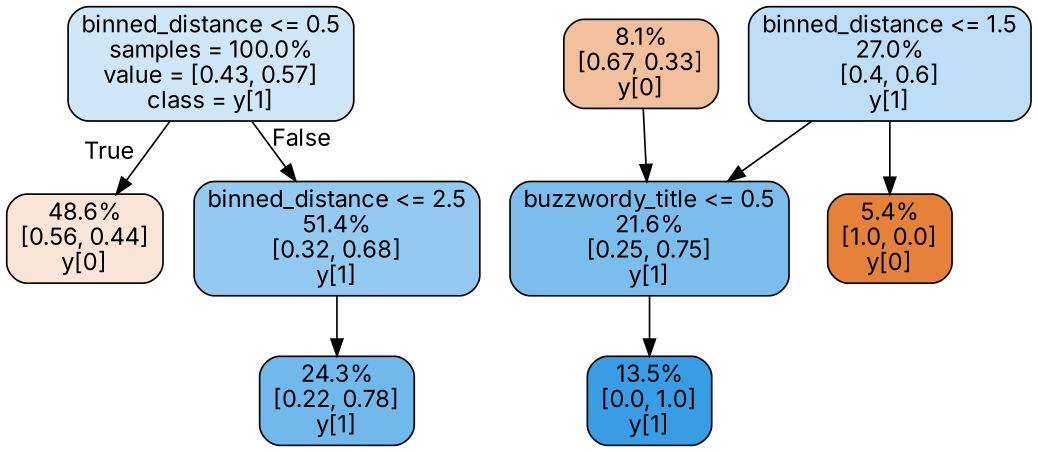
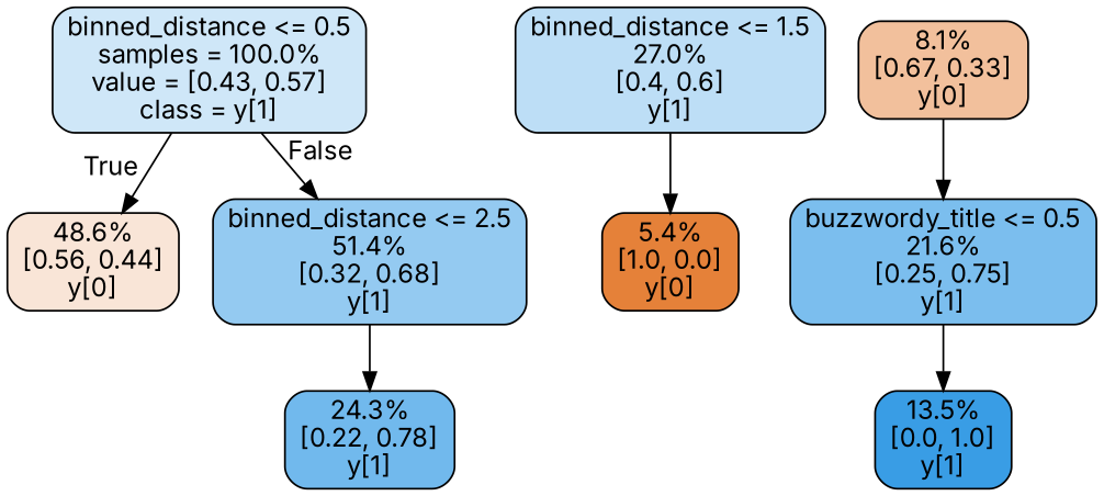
  digraph {
    fontname=Inter
    node [color=black fontname=Inter shape=box style="filled, rounded"]
    edge [fontname=Inter]
    n1 [fillcolor="#399de53d" label="binned_distance <= 0.5\nsamples = 100.0%\nvalue = [0.43, 0.57]\nclass = y[1]"]
    n2 [fillcolor="#e5813933" label="48.6%\n[0.56, 0.44]\ny[0]"]
    n3 [fillcolor="#399de589" label="binned_distance <= 2.5\n51.4%\n[0.32, 0.68]\ny[1]"]
    n4 [fillcolor="#399de5b6" label="24.3%\n[0.22, 0.78]\ny[1]"]
    n5 [fillcolor="#399de555" label="binned_distance <= 1.5\n27.0%\n[0.4, 0.6]\ny[1]"]
    n6 [fillcolor="#399de5aa" label="buzzwordy_title <= 0.5\n21.6%\n[0.25, 0.75]\ny[1]"]
    n7 [fillcolor="#e58139ff" label="5.4%\n[1.0, 0.0]\ny[0]"]
    n8 [fillcolor="#399de5ff" label="13.5%\n[0.0, 1.0]\ny[1]"]
    n9 [fillcolor="#e581397f" label="8.1%\n[0.67, 0.33]\ny[0]"]
    n1 -> n2 [headlabel=True labelangle=45 labeldistance=2.5]
    n1 -> n3 [headlabel=False labelangle=-45 labeldistance=2.5]
    n3 -> n4
-   n5 -> n6
    n5 -> n7
    n6 -> n8
    n9 -> n6
  }
